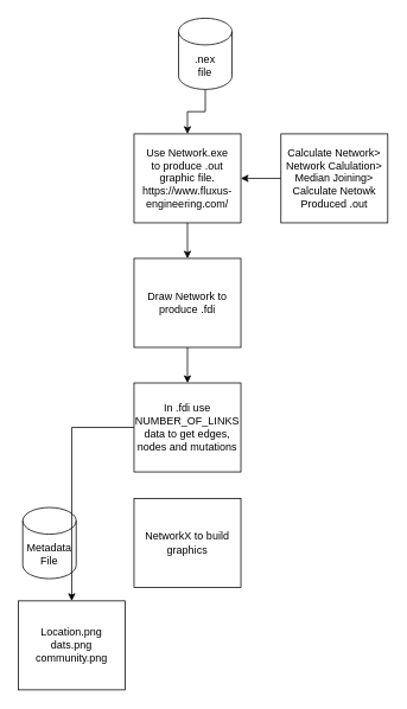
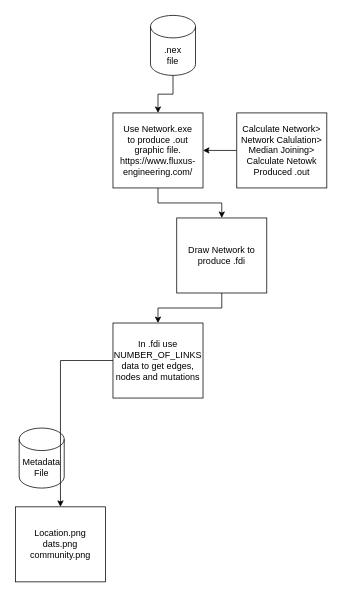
  <mxCell id="0" />
  <mxCell id="1" parent="0" />
  <mxCell id="2" value="" style="edgeStyle=orthogonalEdgeStyle;rounded=0;orthogonalLoop=1;jettySize=auto;html=1;" edge="1" parent="1" source="3" target="7"><mxGeometry relative="1" as="geometry" /></mxCell>
  <mxCell id="3" value="&lt;div&gt;Use Network.exe&lt;/div&gt;&lt;div&gt;to produce .out graphic file.&lt;br&gt;&lt;/div&gt;&lt;div&gt;https://www.fluxus-engineering.com/&lt;br&gt;&lt;/div&gt;" style="rounded=0;whiteSpace=wrap;html=1;" vertex="1" parent="1"><mxGeometry x="150" y="150" width="120" height="100" as="geometry" /></mxCell>
  <mxCell id="4" value="" style="edgeStyle=orthogonalEdgeStyle;rounded=0;orthogonalLoop=1;jettySize=auto;html=1;" edge="1" parent="1" source="5" target="3"><mxGeometry relative="1" as="geometry" /></mxCell>
  <mxCell id="5" value="&lt;div&gt;Calculate Network&amp;gt;&lt;/div&gt;&lt;div&gt;Network Calulation&amp;gt;&lt;/div&gt;&lt;div&gt;Median Joining&amp;gt;&lt;/div&gt;&lt;div&gt;Calculate Netowk&lt;/div&gt;&lt;div&gt;Produced .out&lt;br&gt;&lt;/div&gt;" style="rounded=0;whiteSpace=wrap;html=1;" vertex="1" parent="1"><mxGeometry x="315" y="150" width="120" height="100" as="geometry" /></mxCell>
  <mxCell id="6" value="" style="edgeStyle=orthogonalEdgeStyle;rounded=0;orthogonalLoop=1;jettySize=auto;html=1;" edge="1" parent="1" source="7" target="12"><mxGeometry relative="1" as="geometry" /></mxCell>
- <mxCell id="7" value="Draw Network to produce .fdi" style="rounded=0;whiteSpace=wrap;html=1;" vertex="1" parent="1"><mxGeometry x="150" y="290" width="120" height="100" as="geometry" /></mxCell>
+ <mxCell id="7" value="Draw Network to produce .fdi" style="rounded=0;whiteSpace=wrap;html=1;" vertex="1" parent="1"><mxGeometry x="235" y="290" width="120" height="100" as="geometry" /></mxCell>
  <mxCell id="8" value="" style="edgeStyle=orthogonalEdgeStyle;rounded=0;orthogonalLoop=1;jettySize=auto;html=1;" edge="1" parent="1" source="9" target="3"><mxGeometry relative="1" as="geometry" /></mxCell>
  <mxCell id="9" value="&lt;div&gt;.nex&lt;/div&gt;&lt;div&gt;file&lt;br&gt;&lt;/div&gt;" style="shape=cylinder3;whiteSpace=wrap;html=1;boundedLbl=1;backgroundOutline=1;size=15;" vertex="1" parent="1"><mxGeometry x="200" y="20" width="60" height="80" as="geometry" /></mxCell>
  <mxCell id="10" value="&lt;div&gt;Metadata&lt;/div&gt;&lt;div&gt;File&lt;br&gt;&lt;/div&gt;" style="shape=cylinder3;whiteSpace=wrap;html=1;boundedLbl=1;backgroundOutline=1;size=15;" vertex="1" parent="1"><mxGeometry x="25" y="570" width="60" height="80" as="geometry" /></mxCell>
  <mxCell id="11" value="" style="edgeStyle=orthogonalEdgeStyle;rounded=0;orthogonalLoop=1;jettySize=auto;html=1;" edge="1" parent="1" source="12" target="13"><mxGeometry relative="1" as="geometry" /></mxCell>
  <mxCell id="12" value="&lt;div&gt;In .fdi use NUMBER_OF_LINKS&lt;/div&gt;&lt;div&gt;data to get edges, nodes and mutations&lt;br&gt;&lt;/div&gt;" style="rounded=0;whiteSpace=wrap;html=1;" vertex="1" parent="1"><mxGeometry x="150" y="430" width="120" height="100" as="geometry" /></mxCell>
  <mxCell id="13" value="&lt;div&gt;Location.png&lt;/div&gt;&lt;div&gt;dats.png&lt;/div&gt;&lt;div&gt;community.png&lt;/div&gt;" style="rounded=0;whiteSpace=wrap;html=1;" vertex="1" parent="1"><mxGeometry x="20" y="675" width="120" height="100" as="geometry" /></mxCell>
- <mxCell id="14" value="NetworkX to build graphics" style="rounded=0;whiteSpace=wrap;html=1;" vertex="1" parent="1"><mxGeometry x="150" y="560" width="120" height="100" as="geometry" /></mxCell>
